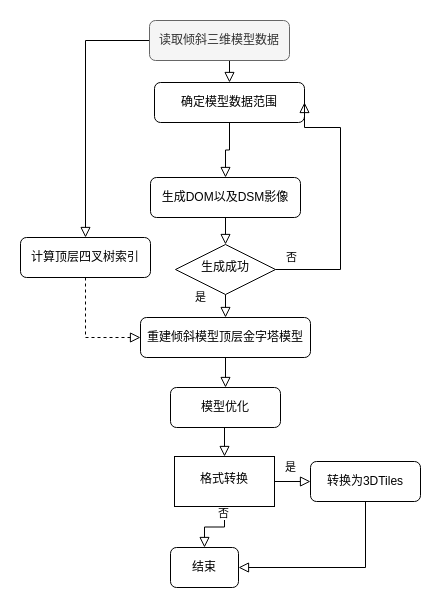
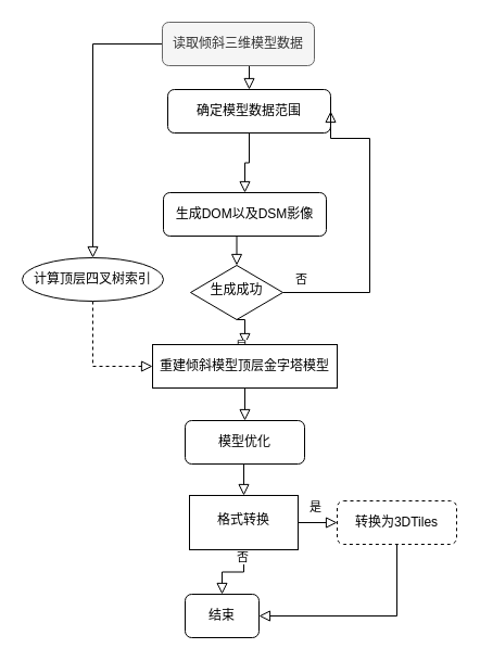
  <mxCell id="0" />
  <mxCell id="1" parent="0" />
  <mxCell id="2" style="edgeStyle=orthogonalEdgeStyle;rounded=0;orthogonalLoop=1;jettySize=auto;html=1;exitX=0.5;exitY=1;exitDx=0;exitDy=0;entryX=0.5;entryY=0;entryDx=0;entryDy=0;endArrow=block;endFill=0;endSize=8;" edge="1" parent="1" source="4" target="8"><mxGeometry relative="1" as="geometry" /></mxCell>
  <mxCell id="3" style="edgeStyle=orthogonalEdgeStyle;rounded=0;orthogonalLoop=1;jettySize=auto;html=1;exitX=0;exitY=0.5;exitDx=0;exitDy=0;entryX=0.5;entryY=0;entryDx=0;entryDy=0;endArrow=block;endFill=0;endSize=8;" edge="1" parent="1" source="4" target="15"><mxGeometry relative="1" as="geometry" /></mxCell>
  <mxCell id="4" value="读取倾斜三维模型数据" style="rounded=1;whiteSpace=wrap;html=1;fontSize=12;glass=0;strokeWidth=1;shadow=0;fillColor=#f5f5f5;strokeColor=#666666;fontColor=#333333;" parent="1" vertex="1"><mxGeometry x="149" y="20" width="140" height="40" as="geometry" /></mxCell>
  <mxCell id="5" style="edgeStyle=orthogonalEdgeStyle;rounded=0;orthogonalLoop=1;jettySize=auto;html=1;exitX=0.5;exitY=1;exitDx=0;exitDy=0;entryX=0.5;entryY=0;entryDx=0;entryDy=0;endArrow=block;endFill=0;endSize=8;" edge="1" parent="1" source="6" target="11"><mxGeometry relative="1" as="geometry" /></mxCell>
  <mxCell id="6" value="生成DOM以及DSM影像" style="rounded=1;whiteSpace=wrap;html=1;fontSize=12;glass=0;strokeWidth=1;shadow=0;" vertex="1" parent="1"><mxGeometry x="150" y="177" width="150" height="40" as="geometry" /></mxCell>
  <mxCell id="7" style="edgeStyle=orthogonalEdgeStyle;rounded=0;orthogonalLoop=1;jettySize=auto;html=1;exitX=0.5;exitY=1;exitDx=0;exitDy=0;endArrow=block;endFill=0;endSize=8;" edge="1" parent="1" source="8" target="6"><mxGeometry relative="1" as="geometry" /></mxCell>
  <mxCell id="8" value="确定模型数据范围" style="rounded=1;whiteSpace=wrap;html=1;fontSize=12;glass=0;strokeWidth=1;shadow=0;" vertex="1" parent="1"><mxGeometry x="154" y="82" width="150" height="40" as="geometry" /></mxCell>
  <mxCell id="9" value="否" style="edgeStyle=orthogonalEdgeStyle;rounded=0;orthogonalLoop=1;jettySize=auto;html=1;exitX=1;exitY=0.5;exitDx=0;exitDy=0;entryX=1;entryY=0.5;entryDx=0;entryDy=0;endArrow=block;endFill=0;endSize=8;" edge="1" parent="1" source="11" target="8"><mxGeometry x="-0.878" y="12" relative="1" as="geometry"><Array as="points"><mxPoint x="340" y="269" /><mxPoint x="340" y="127" /></Array><mxPoint as="offset" /></mxGeometry></mxCell>
  <mxCell id="10" value="是" style="edgeStyle=orthogonalEdgeStyle;rounded=0;orthogonalLoop=1;jettySize=auto;html=1;exitX=0.5;exitY=1;exitDx=0;exitDy=0;entryX=0.5;entryY=0;entryDx=0;entryDy=0;endArrow=block;endFill=0;endSize=8;" edge="1" parent="1" source="11" target="13"><mxGeometry x="-0.739" y="-25" relative="1" as="geometry"><mxPoint as="offset" /></mxGeometry></mxCell>
- <mxCell id="11" value="生成成功" style="rhombus;whiteSpace=wrap;html=1;shadow=0;fontFamily=Helvetica;fontSize=12;align=center;strokeWidth=1;spacing=6;spacingTop=-4;" vertex="1" parent="1"><mxGeometry x="175" y="244" width="100" height="50" as="geometry" /></mxCell>
+ <mxCell id="11" value="生成成功" style="rhombus;whiteSpace=wrap;html=1;shadow=0;fontFamily=Helvetica;fontSize=12;align=center;strokeWidth=1;spacing=6;spacingTop=-4;" vertex="1" parent="1"><mxGeometry x="175" y="244" width="85" height="50" as="geometry" /></mxCell>
  <mxCell id="12" style="edgeStyle=orthogonalEdgeStyle;rounded=0;orthogonalLoop=1;jettySize=auto;html=1;exitX=0.5;exitY=1;exitDx=0;exitDy=0;entryX=0.5;entryY=0;entryDx=0;entryDy=0;endArrow=block;endFill=0;endSize=8;" edge="1" parent="1" source="13" target="17"><mxGeometry relative="1" as="geometry" /></mxCell>
- <mxCell id="13" value="重建倾斜模型顶层金字塔模型" style="rounded=1;whiteSpace=wrap;html=1;fontSize=12;glass=0;strokeWidth=1;shadow=0;" vertex="1" parent="1"><mxGeometry x="140" y="317" width="170" height="40" as="geometry" /></mxCell>
+ <mxCell id="13" value="重建倾斜模型顶层金字塔模型" style="whiteSpace=wrap;html=1;fontSize=12;glass=0;strokeWidth=1;shadow=0;rounded=0;" vertex="1" parent="1"><mxGeometry x="140" y="317" width="170" height="40" as="geometry" /></mxCell>
  <mxCell id="14" style="edgeStyle=orthogonalEdgeStyle;rounded=0;orthogonalLoop=1;jettySize=auto;html=1;exitX=0.5;exitY=1;exitDx=0;exitDy=0;entryX=0;entryY=0.5;entryDx=0;entryDy=0;endArrow=block;endFill=0;endSize=8;dashed=1;" edge="1" parent="1" source="15" target="13"><mxGeometry relative="1" as="geometry" /></mxCell>
- <mxCell id="15" value="计算顶层四叉树索引" style="rounded=1;whiteSpace=wrap;html=1;fontSize=12;glass=0;strokeWidth=1;shadow=0;" vertex="1" parent="1"><mxGeometry x="20" y="237" width="130" height="40" as="geometry" /></mxCell>
+ <mxCell id="15" value="计算顶层四叉树索引" style="ellipse;whiteSpace=wrap;html=1;fontSize=12;glass=0;strokeWidth=1;shadow=0;" vertex="1" parent="1"><mxGeometry x="20" y="237" width="130" height="40" as="geometry" /></mxCell>
  <mxCell id="16" style="edgeStyle=orthogonalEdgeStyle;rounded=0;orthogonalLoop=1;jettySize=auto;html=1;exitX=0.5;exitY=1;exitDx=0;exitDy=0;entryX=0.5;entryY=0;entryDx=0;entryDy=0;endArrow=block;endFill=0;endSize=8;" edge="1" parent="1" source="17" target="20"><mxGeometry relative="1" as="geometry" /></mxCell>
  <mxCell id="17" value="模型优化" style="rounded=1;whiteSpace=wrap;html=1;fontSize=12;glass=0;strokeWidth=1;shadow=0;" vertex="1" parent="1"><mxGeometry x="170" y="387" width="110" height="40" as="geometry" /></mxCell>
  <mxCell id="18" value="是" style="edgeStyle=orthogonalEdgeStyle;rounded=0;orthogonalLoop=1;jettySize=auto;html=1;exitX=1;exitY=0.5;exitDx=0;exitDy=0;entryX=0;entryY=0.5;entryDx=0;entryDy=0;endArrow=block;endFill=0;endSize=8;" edge="1" parent="1" source="20" target="23"><mxGeometry x="-0.111" y="14" relative="1" as="geometry"><mxPoint as="offset" /></mxGeometry></mxCell>
  <mxCell id="19" value="否" style="edgeStyle=orthogonalEdgeStyle;rounded=0;orthogonalLoop=1;jettySize=auto;html=1;exitX=0.5;exitY=1;exitDx=0;exitDy=0;entryX=0.5;entryY=0;entryDx=0;entryDy=0;endArrow=block;endFill=0;endSize=8;" edge="1" parent="1" source="20" target="21"><mxGeometry x="-0.29" y="-14" relative="1" as="geometry"><mxPoint as="offset" /></mxGeometry></mxCell>
  <mxCell id="20" value="格式转换" style="whiteSpace=wrap;html=1;shadow=0;fontFamily=Helvetica;fontSize=12;align=center;strokeWidth=1;spacing=6;spacingTop=-4;rounded=0;" vertex="1" parent="1"><mxGeometry x="174" y="456" width="100" height="50" as="geometry" /></mxCell>
  <mxCell id="21" value="结束" style="rounded=1;whiteSpace=wrap;html=1;fontSize=12;glass=0;strokeWidth=1;shadow=0;" vertex="1" parent="1"><mxGeometry x="170" y="547" width="68" height="40" as="geometry" /></mxCell>
  <mxCell id="22" style="edgeStyle=orthogonalEdgeStyle;rounded=0;orthogonalLoop=1;jettySize=auto;html=1;exitX=0.5;exitY=1;exitDx=0;exitDy=0;entryX=1;entryY=0.5;entryDx=0;entryDy=0;endArrow=block;endFill=0;endSize=8;" edge="1" parent="1" source="23" target="21"><mxGeometry relative="1" as="geometry" /></mxCell>
- <mxCell id="23" value="转换为3DTiles" style="rounded=1;whiteSpace=wrap;html=1;fontSize=12;glass=0;strokeWidth=1;shadow=0;" vertex="1" parent="1"><mxGeometry x="310" y="461" width="110" height="40" as="geometry" /></mxCell>
+ <mxCell id="23" value="转换为3DTiles" style="rounded=1;whiteSpace=wrap;html=1;fontSize=12;glass=0;strokeWidth=1;shadow=0;dashed=1;" vertex="1" parent="1"><mxGeometry x="310" y="461" width="110" height="40" as="geometry" /></mxCell>
